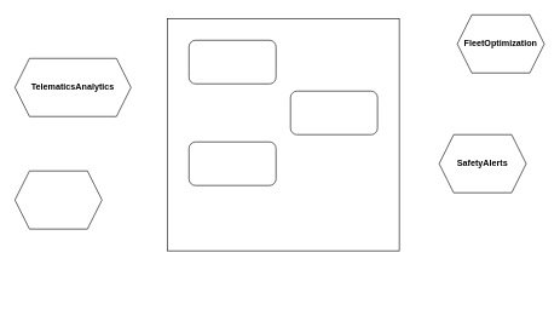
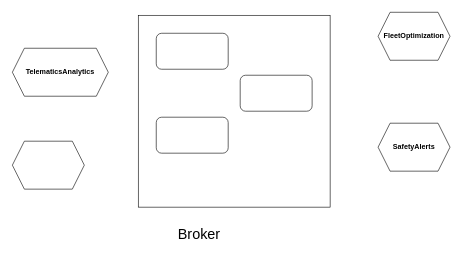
  <mxCell id="0" />
  <mxCell id="1" parent="0" />
  <mxCell id="2" value="&lt;b&gt;TelematicsAnalytics&lt;/b&gt;" style="shape=hexagon;perimeter=hexagonPerimeter2;whiteSpace=wrap;html=1;fixedSize=1;" vertex="1" parent="1"><mxGeometry x="20" y="80" width="160" height="80" as="geometry" /></mxCell>
  <mxCell id="3" value="&lt;b&gt;FleetOptimization&lt;/b&gt;" style="shape=hexagon;perimeter=hexagonPerimeter2;whiteSpace=wrap;html=1;fixedSize=1;" vertex="1" parent="1"><mxGeometry x="630" y="20" width="120" height="80" as="geometry" /></mxCell>
  <mxCell id="4" value="" style="whiteSpace=wrap;html=1;aspect=fixed;" vertex="1" parent="1"><mxGeometry x="230" y="25" width="320" height="320" as="geometry" /></mxCell>
  <mxCell id="5" value="" style="rounded=1;whiteSpace=wrap;html=1;" vertex="1" parent="1"><mxGeometry x="260" y="55" width="120" height="60" as="geometry" /></mxCell>
  <mxCell id="6" value="" style="rounded=1;whiteSpace=wrap;html=1;" vertex="1" parent="1"><mxGeometry x="260" y="195" width="120" height="60" as="geometry" /></mxCell>
  <mxCell id="7" value="" style="rounded=1;whiteSpace=wrap;html=1;" vertex="1" parent="1"><mxGeometry x="400" y="125" width="120" height="60" as="geometry" /></mxCell>
  <mxCell id="8" value="" style="shape=hexagon;perimeter=hexagonPerimeter2;whiteSpace=wrap;html=1;fixedSize=1;" vertex="1" parent="1"><mxGeometry x="20" y="235" width="120" height="80" as="geometry" /></mxCell>
- <mxCell id="9" value="&lt;b&gt;SafetyAlerts&lt;/b&gt;" style="shape=hexagon;perimeter=hexagonPerimeter2;whiteSpace=wrap;html=1;fixedSize=1;" vertex="1" parent="1"><mxGeometry x="605" y="185" width="120" height="80" as="geometry" /></mxCell>
+ <mxCell id="9" value="&lt;b&gt;SafetyAlerts&lt;/b&gt;" style="shape=hexagon;perimeter=hexagonPerimeter2;whiteSpace=wrap;html=1;fixedSize=1;" vertex="1" parent="1"><mxGeometry x="630" y="205" width="120" height="80" as="geometry" /></mxCell>
+ <mxCell id="10" value="&lt;font style=&quot;font-size: 24px;&quot;&gt;Broker&amp;nbsp;&lt;/font&gt;" style="text;html=1;align=center;verticalAlign=middle;whiteSpace=wrap;rounded=0;" vertex="1" parent="1"><mxGeometry x="305" y="375" width="60" height="30" as="geometry" /></mxCell>
